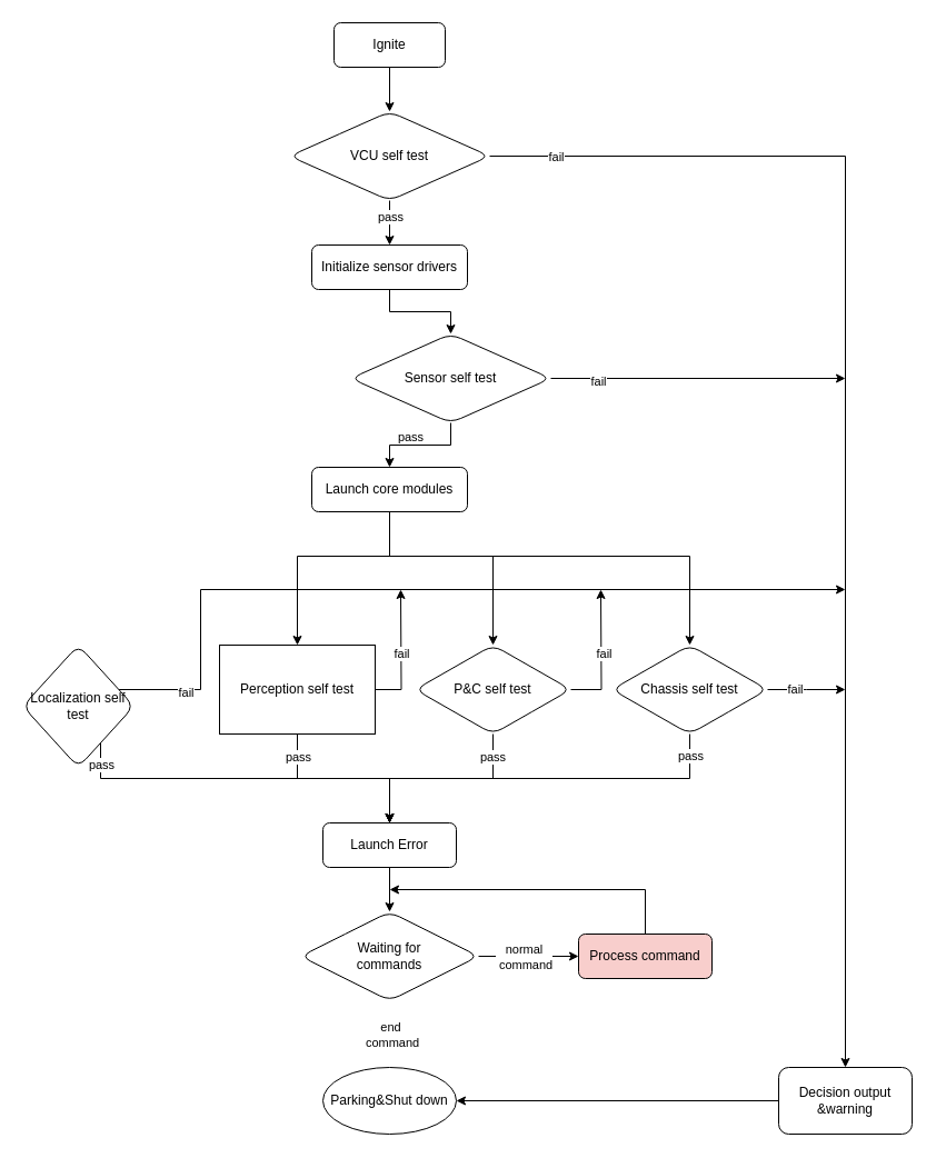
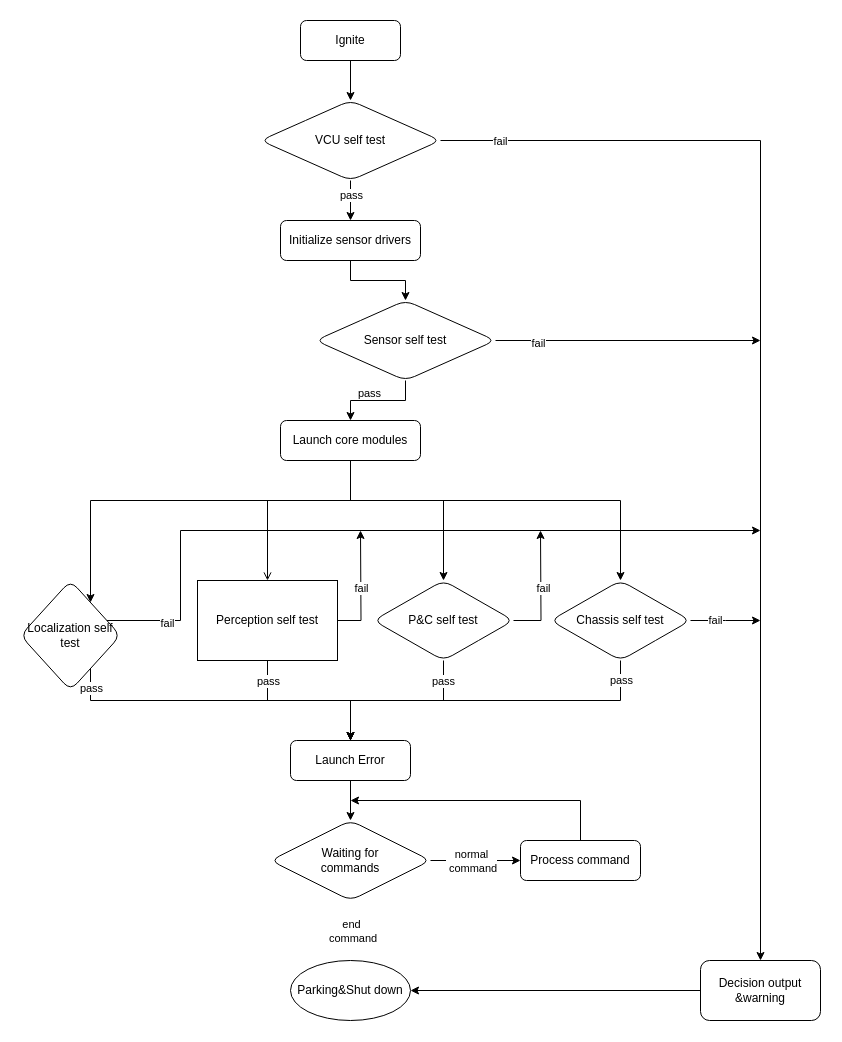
  <mxCell id="0" />
  <mxCell id="1" parent="0" />
  <mxCell id="2" value="" style="edgeStyle=orthogonalEdgeStyle;rounded=0;orthogonalLoop=1;jettySize=auto;html=1;" edge="1" parent="1" source="3" target="8"><mxGeometry relative="1" as="geometry" /></mxCell>
  <mxCell id="3" value="Ignite" style="rounded=1;whiteSpace=wrap;html=1;" vertex="1" parent="1"><mxGeometry x="300" y="20" width="100" height="40" as="geometry" /></mxCell>
  <mxCell id="4" value="" style="edgeStyle=orthogonalEdgeStyle;rounded=0;orthogonalLoop=1;jettySize=auto;html=1;" edge="1" parent="1" source="8" target="10"><mxGeometry relative="1" as="geometry" /></mxCell>
  <mxCell id="5" value="pass" style="edgeLabel;html=1;align=center;verticalAlign=middle;resizable=0;points=[];" vertex="1" connectable="0" parent="4"><mxGeometry x="-0.3" relative="1" as="geometry"><mxPoint as="offset" /></mxGeometry></mxCell>
  <mxCell id="6" value="" style="edgeStyle=orthogonalEdgeStyle;rounded=0;orthogonalLoop=1;jettySize=auto;html=1;" edge="1" parent="1" source="8" target="51"><mxGeometry relative="1" as="geometry"><Array as="points"><mxPoint x="760" y="140" /></Array></mxGeometry></mxCell>
  <mxCell id="7" value="fail" style="edgeLabel;html=1;align=center;verticalAlign=middle;resizable=0;points=[];" vertex="1" connectable="0" parent="6"><mxGeometry x="-0.896" relative="1" as="geometry"><mxPoint as="offset" /></mxGeometry></mxCell>
  <mxCell id="8" value="VCU self test" style="rhombus;whiteSpace=wrap;html=1;rounded=1;" vertex="1" parent="1"><mxGeometry x="260" y="100" width="180" height="80" as="geometry" /></mxCell>
  <mxCell id="9" value="" style="edgeStyle=orthogonalEdgeStyle;rounded=0;orthogonalLoop=1;jettySize=auto;html=1;" edge="1" parent="1" source="10" target="15"><mxGeometry relative="1" as="geometry" /></mxCell>
  <mxCell id="10" value="Initialize sensor drivers" style="whiteSpace=wrap;html=1;rounded=1;" vertex="1" parent="1"><mxGeometry x="280" y="220" width="140" height="40" as="geometry" /></mxCell>
  <mxCell id="11" value="" style="edgeStyle=orthogonalEdgeStyle;rounded=0;orthogonalLoop=1;jettySize=auto;html=1;" edge="1" parent="1" source="15" target="20"><mxGeometry relative="1" as="geometry" /></mxCell>
  <mxCell id="12" value="pass" style="edgeLabel;html=1;align=center;verticalAlign=middle;resizable=0;points=[];" vertex="1" connectable="0" parent="11"><mxGeometry x="0.2" relative="1" as="geometry"><mxPoint y="-8" as="offset" /></mxGeometry></mxCell>
  <mxCell id="13" style="edgeStyle=orthogonalEdgeStyle;rounded=0;orthogonalLoop=1;jettySize=auto;html=1;" edge="1" parent="1" source="15"><mxGeometry relative="1" as="geometry"><mxPoint x="760" y="340" as="targetPoint" /></mxGeometry></mxCell>
  <mxCell id="14" value="fail" style="edgeLabel;html=1;align=center;verticalAlign=middle;resizable=0;points=[];" vertex="1" connectable="0" parent="13"><mxGeometry x="-0.68" y="-2" relative="1" as="geometry"><mxPoint as="offset" /></mxGeometry></mxCell>
  <mxCell id="15" value="Sensor self test" style="rhombus;whiteSpace=wrap;html=1;rounded=1;" vertex="1" parent="1"><mxGeometry x="315" y="300" width="180" height="80" as="geometry" /></mxCell>
+ <mxCell id="16" value="" style="edgeStyle=orthogonalEdgeStyle;rounded=0;orthogonalLoop=1;jettySize=auto;html=1;" edge="1" parent="1" source="20" target="25"><mxGeometry relative="1" as="geometry"><Array as="points"><mxPoint x="350" y="500" /><mxPoint x="90" y="500" /></Array></mxGeometry></mxCell>
  <mxCell id="17" style="edgeStyle=orthogonalEdgeStyle;rounded=0;orthogonalLoop=1;jettySize=auto;html=1;entryX=0.5;entryY=0;entryDx=0;entryDy=0;" edge="1" parent="1" source="20" target="35"><mxGeometry relative="1" as="geometry"><Array as="points"><mxPoint x="350" y="500" /><mxPoint x="620" y="500" /></Array></mxGeometry></mxCell>
- <mxCell id="18" style="edgeStyle=orthogonalEdgeStyle;rounded=0;orthogonalLoop=1;jettySize=auto;html=1;" edge="1" parent="1" source="20" target="30"><mxGeometry relative="1" as="geometry"><Array as="points"><mxPoint x="350" y="500" /><mxPoint x="267" y="500" /></Array></mxGeometry></mxCell>
+ <mxCell id="18" style="edgeStyle=orthogonalEdgeStyle;rounded=0;orthogonalLoop=1;jettySize=auto;html=1;endArrow=open;" edge="1" parent="1" source="20" target="30"><mxGeometry relative="1" as="geometry"><Array as="points"><mxPoint x="350" y="500" /><mxPoint x="267" y="500" /></Array></mxGeometry></mxCell>
  <mxCell id="19" style="edgeStyle=orthogonalEdgeStyle;rounded=0;orthogonalLoop=1;jettySize=auto;html=1;" edge="1" parent="1" source="20" target="42"><mxGeometry relative="1" as="geometry"><Array as="points"><mxPoint x="350" y="500" /><mxPoint x="443" y="500" /></Array></mxGeometry></mxCell>
  <mxCell id="20" value="Launch core modules" style="whiteSpace=wrap;html=1;rounded=1;" vertex="1" parent="1"><mxGeometry x="280" y="420" width="140" height="40" as="geometry" /></mxCell>
  <mxCell id="21" style="edgeStyle=orthogonalEdgeStyle;rounded=0;orthogonalLoop=1;jettySize=auto;html=1;entryX=0.5;entryY=0;entryDx=0;entryDy=0;" edge="1" parent="1" source="25" target="37"><mxGeometry relative="1" as="geometry"><Array as="points"><mxPoint x="90" y="700" /><mxPoint x="350" y="700" /></Array></mxGeometry></mxCell>
  <mxCell id="22" value="pass" style="edgeLabel;html=1;align=center;verticalAlign=middle;resizable=0;points=[];" vertex="1" connectable="0" parent="21"><mxGeometry x="-0.931" relative="1" as="geometry"><mxPoint y="8" as="offset" /></mxGeometry></mxCell>
  <mxCell id="23" style="edgeStyle=orthogonalEdgeStyle;rounded=0;orthogonalLoop=1;jettySize=auto;html=1;" edge="1" parent="1" source="25"><mxGeometry relative="1" as="geometry"><mxPoint x="760" y="530" as="targetPoint" /><Array as="points"><mxPoint x="180" y="620" /><mxPoint x="180" y="530" /></Array></mxGeometry></mxCell>
  <mxCell id="24" value="fail" style="edgeLabel;html=1;align=center;verticalAlign=middle;resizable=0;points=[];" vertex="1" connectable="0" parent="23"><mxGeometry x="-0.839" y="-2" relative="1" as="geometry"><mxPoint as="offset" /></mxGeometry></mxCell>
  <mxCell id="25" value="Localization self test" style="rhombus;whiteSpace=wrap;html=1;rounded=1;flipH=1;flipV=1;" vertex="1" parent="1"><mxGeometry x="20" y="580" width="100" height="110" as="geometry" /></mxCell>
  <mxCell id="26" value="" style="edgeStyle=orthogonalEdgeStyle;rounded=0;orthogonalLoop=1;jettySize=auto;html=1;" edge="1" parent="1" source="30" target="37"><mxGeometry relative="1" as="geometry" /></mxCell>
  <mxCell id="27" value="pass" style="edgeLabel;html=1;align=center;verticalAlign=middle;resizable=0;points=[];" vertex="1" connectable="0" parent="26"><mxGeometry x="-0.674" y="-1" relative="1" as="geometry"><mxPoint x="1" y="-7" as="offset" /></mxGeometry></mxCell>
  <mxCell id="28" style="edgeStyle=orthogonalEdgeStyle;rounded=0;orthogonalLoop=1;jettySize=auto;html=1;" edge="1" parent="1" source="30"><mxGeometry relative="1" as="geometry"><mxPoint x="360" y="530" as="targetPoint" /></mxGeometry></mxCell>
  <mxCell id="29" value="fail" style="edgeLabel;html=1;align=center;verticalAlign=middle;resizable=0;points=[];" vertex="1" connectable="0" parent="28"><mxGeometry x="-0.014" relative="1" as="geometry"><mxPoint as="offset" /></mxGeometry></mxCell>
  <mxCell id="30" value="Perception self test" style="whiteSpace=wrap;html=1;flipH=1;flipV=1;rounded=0;" vertex="1" parent="1"><mxGeometry x="197" y="580" width="140" height="80" as="geometry" /></mxCell>
  <mxCell id="31" style="edgeStyle=orthogonalEdgeStyle;rounded=0;orthogonalLoop=1;jettySize=auto;html=1;" edge="1" parent="1" source="35"><mxGeometry relative="1" as="geometry"><mxPoint x="350" y="740" as="targetPoint" /><Array as="points"><mxPoint x="620" y="700" /><mxPoint x="350" y="700" /></Array></mxGeometry></mxCell>
  <mxCell id="32" value="pass" style="edgeLabel;html=1;align=center;verticalAlign=middle;resizable=0;points=[];" vertex="1" connectable="0" parent="31"><mxGeometry x="-0.832" relative="1" as="geometry"><mxPoint y="-10" as="offset" /></mxGeometry></mxCell>
  <mxCell id="33" style="edgeStyle=orthogonalEdgeStyle;rounded=0;orthogonalLoop=1;jettySize=auto;html=1;" edge="1" parent="1" source="35"><mxGeometry relative="1" as="geometry"><mxPoint x="760" y="620" as="targetPoint" /></mxGeometry></mxCell>
  <mxCell id="34" value="fail" style="edgeLabel;html=1;align=center;verticalAlign=middle;resizable=0;points=[];" vertex="1" connectable="0" parent="33"><mxGeometry x="-0.318" y="-2" relative="1" as="geometry"><mxPoint y="-3" as="offset" /></mxGeometry></mxCell>
  <mxCell id="35" value="Chassis self test" style="rhombus;whiteSpace=wrap;html=1;rounded=1;flipH=1;flipV=1;" vertex="1" parent="1"><mxGeometry x="550" y="580" width="140" height="80" as="geometry" /></mxCell>
  <mxCell id="36" value="" style="edgeStyle=orthogonalEdgeStyle;rounded=0;orthogonalLoop=1;jettySize=auto;html=1;" edge="1" parent="1" source="37" target="47"><mxGeometry relative="1" as="geometry" /></mxCell>
  <mxCell id="37" value="Launch Error" style="whiteSpace=wrap;html=1;rounded=1;" vertex="1" parent="1"><mxGeometry x="290" y="740" width="120" height="40" as="geometry" /></mxCell>
  <mxCell id="38" style="edgeStyle=orthogonalEdgeStyle;rounded=0;orthogonalLoop=1;jettySize=auto;html=1;entryX=0.5;entryY=0;entryDx=0;entryDy=0;" edge="1" parent="1" source="42" target="37"><mxGeometry relative="1" as="geometry" /></mxCell>
  <mxCell id="39" value="pass" style="edgeLabel;html=1;align=center;verticalAlign=middle;resizable=0;points=[];" vertex="1" connectable="0" parent="38"><mxGeometry x="-0.614" y="-1" relative="1" as="geometry"><mxPoint y="-13" as="offset" /></mxGeometry></mxCell>
  <mxCell id="40" style="edgeStyle=orthogonalEdgeStyle;rounded=0;orthogonalLoop=1;jettySize=auto;html=1;" edge="1" parent="1" source="42"><mxGeometry relative="1" as="geometry"><mxPoint x="540" y="530" as="targetPoint" /></mxGeometry></mxCell>
  <mxCell id="41" value="fail" style="edgeLabel;html=1;align=center;verticalAlign=middle;resizable=0;points=[];" vertex="1" connectable="0" parent="40"><mxGeometry x="0.021" y="-2" relative="1" as="geometry"><mxPoint as="offset" /></mxGeometry></mxCell>
  <mxCell id="42" value="P&amp;amp;C self test" style="rhombus;whiteSpace=wrap;html=1;rounded=1;flipH=1;flipV=1;" vertex="1" parent="1"><mxGeometry x="373" y="580" width="140" height="80" as="geometry" /></mxCell>
  <mxCell id="43" value="Parking&amp;amp;Shut down" style="ellipse;whiteSpace=wrap;html=1;rounded=1;" vertex="1" parent="1"><mxGeometry x="290" y="960" width="120" height="60" as="geometry" /></mxCell>
  <mxCell id="44" value="" style="edgeStyle=orthogonalEdgeStyle;rounded=0;orthogonalLoop=1;jettySize=auto;html=1;" edge="1" parent="1" source="47" target="49"><mxGeometry relative="1" as="geometry" /></mxCell>
  <mxCell id="45" value="normal&lt;br&gt;&amp;nbsp;command" style="edgeLabel;html=1;align=center;verticalAlign=middle;resizable=0;points=[];" vertex="1" connectable="0" parent="44"><mxGeometry x="-0.356" relative="1" as="geometry"><mxPoint x="11" as="offset" /></mxGeometry></mxCell>
  <mxCell id="46" value="end&lt;br&gt;&amp;nbsp;command" style="edgeLabel;html=1;align=center;verticalAlign=middle;resizable=0;points=[];" vertex="1" connectable="0" parent="44"><mxGeometry x="-0.356" relative="1" as="geometry"><mxPoint x="-109" y="70" as="offset" /></mxGeometry></mxCell>
  <mxCell id="47" value="&lt;span&gt;Waiting for &lt;br&gt;commands&lt;/span&gt;" style="rhombus;whiteSpace=wrap;html=1;rounded=1;" vertex="1" parent="1"><mxGeometry x="270" y="820" width="160" height="80" as="geometry" /></mxCell>
  <mxCell id="48" style="edgeStyle=orthogonalEdgeStyle;rounded=0;orthogonalLoop=1;jettySize=auto;html=1;" edge="1" parent="1" source="49"><mxGeometry relative="1" as="geometry"><mxPoint x="350" y="800" as="targetPoint" /><Array as="points"><mxPoint x="580" y="800" /></Array></mxGeometry></mxCell>
- <mxCell id="49" value="Process command" style="whiteSpace=wrap;html=1;rounded=1;fillColor=#f8cecc;" vertex="1" parent="1"><mxGeometry x="520" y="840" width="120" height="40" as="geometry" /></mxCell>
+ <mxCell id="49" value="Process command" style="whiteSpace=wrap;html=1;rounded=1;" vertex="1" parent="1"><mxGeometry x="520" y="840" width="120" height="40" as="geometry" /></mxCell>
  <mxCell id="50" style="edgeStyle=orthogonalEdgeStyle;rounded=0;orthogonalLoop=1;jettySize=auto;html=1;entryX=1;entryY=0.5;entryDx=0;entryDy=0;" edge="1" parent="1" source="51" target="43"><mxGeometry relative="1" as="geometry" /></mxCell>
  <mxCell id="51" value="Decision output&lt;br&gt;&amp;amp;warning" style="whiteSpace=wrap;html=1;rounded=1;" vertex="1" parent="1"><mxGeometry x="700" y="960" width="120" height="60" as="geometry" /></mxCell>
